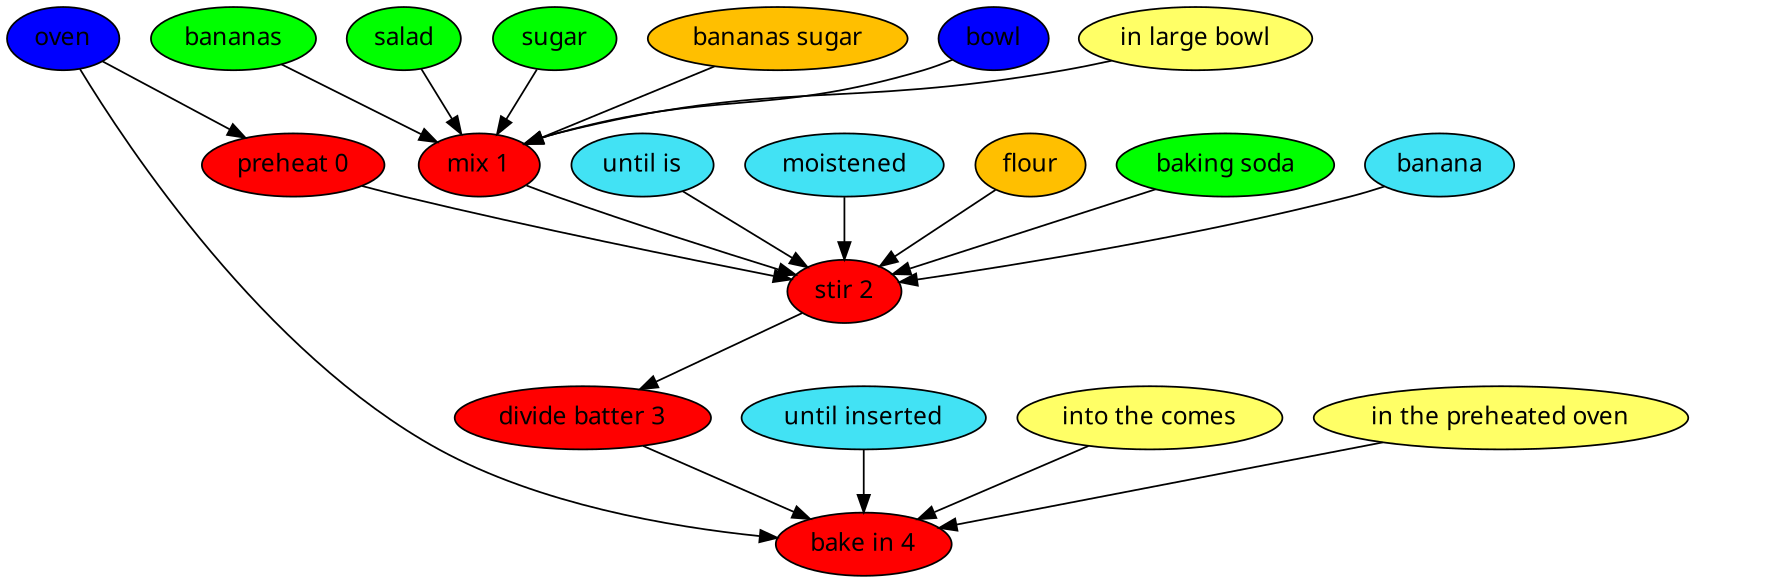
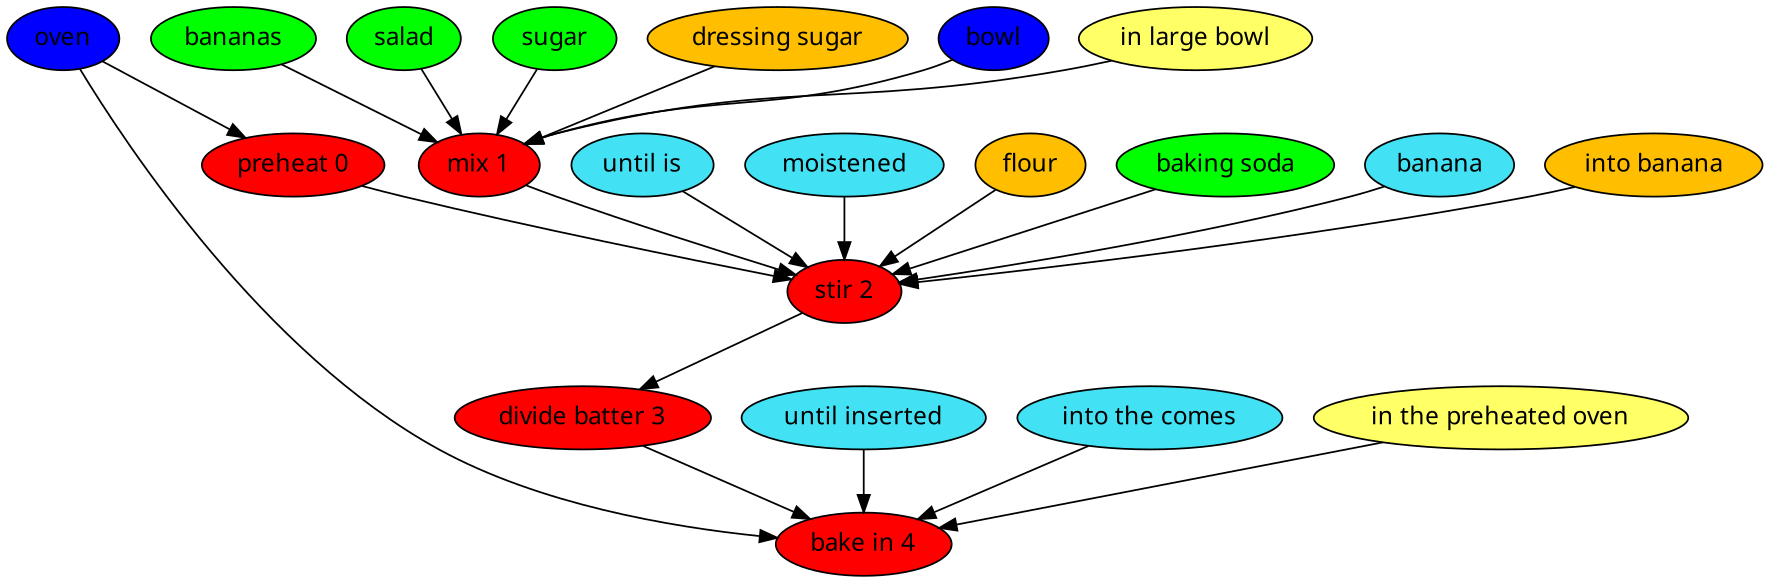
  digraph {
    fontname="Noto Sans"
    node [fillcolor=red fontname="Noto Sans" style=filled]
    edge [fontname="Noto Sans"]
    "preheat 0"
    "stir 2"
    "divide batter 3"
    oven [fillcolor="#0000ff"]
    "bake in 4"
    "mix 1"
    bananas [fillcolor=green]
    salad [fillcolor=green]
    sugar [fillcolor=green]
-   "dressing sugar" [fillcolor="#FFBF00" label="bananas sugar"]
+   "dressing sugar" [fillcolor="#FFBF00"]
    bowl [fillcolor="#0000ff"]
    "in large bowl" [fillcolor="#ffff66"]
    "until is" [fillcolor="#42e2f4"]
    moistened [fillcolor="#42e2f4"]
    flour [fillcolor="#FFBF00"]
    "baking soda" [fillcolor=green]
    banana [fillcolor="#42e2f4"]
+   "into banana" [fillcolor="#FFBF00"]
    "until inserted" [fillcolor="#42e2f4"]
-   "into the comes" [fillcolor="#ffff66"]
+   "into the comes" [fillcolor="#42e2f4"]
    "in the preheated oven" [fillcolor="#ffff66"]
    "preheat 0" -> "stir 2"
    "stir 2" -> "divide batter 3"
    "divide batter 3" -> "bake in 4"
    oven -> "preheat 0"
    oven -> "bake in 4"
    "mix 1" -> "stir 2"
    bananas -> "mix 1"
    salad -> "mix 1"
    sugar -> "mix 1"
    "dressing sugar" -> "mix 1"
    bowl -> "mix 1"
    "in large bowl" -> "mix 1"
    "until is" -> "stir 2"
    moistened -> "stir 2"
    flour -> "stir 2"
    "baking soda" -> "stir 2"
    banana -> "stir 2"
+   "into banana" -> "stir 2"
    "until inserted" -> "bake in 4"
    "into the comes" -> "bake in 4"
    "in the preheated oven" -> "bake in 4"
  }
